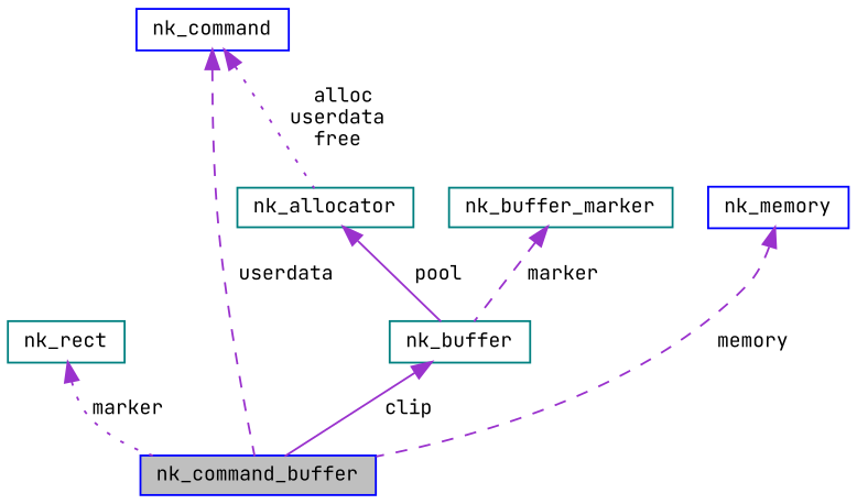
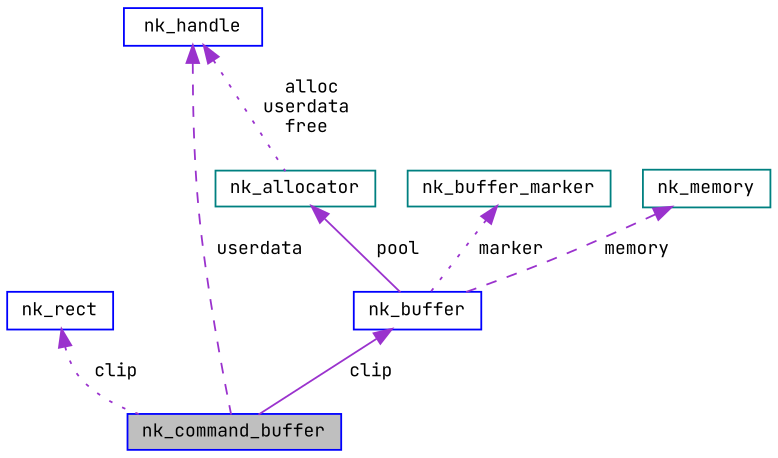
  digraph {
    fontname="JetBrains Mono"
    node [color=teal fillcolor=white fontname="JetBrains Mono" fontsize=10 shape=record style=filled]
    edge [color=darkorchid3 dir=back fontname="JetBrains Mono" fontsize=10 labelfontname=Helvetica labelfontsize=10 style=dashed]
    n1 [color=blue fillcolor=grey75 fontcolor=black height=0.2 label=nk_command_buffer width=0.4]
-   n2 [height=0.2 label=nk_rect width=0.4]
-   n3 [height=0.2 label=nk_buffer width=0.4]
+   n2 [color=blue height=0.2 label=nk_rect width=0.4]
+   n3 [color=blue height=0.2 label=nk_buffer width=0.4]
    n4 [height=0.2 label=nk_allocator width=0.4]
-   n5 [color=blue height=0.2 label=nk_command width=0.4]
+   n5 [color=blue height=0.2 label=nk_handle width=0.4]
    n6 [height=0.2 label=nk_buffer_marker width=0.4]
-   n7 [color=blue height=0.2 label=nk_memory width=0.4]
-   n2 -> n1 [label=" marker" style=dotted]
+   n7 [height=0.2 label=nk_memory width=0.4]
+   n2 -> n1 [label=" clip" style=dotted]
    n3 -> n1 [label=" clip" style=solid]
    n4 -> n3 [label=" pool" style=solid]
    n5 -> n1 [label=" userdata"]
    n5 -> n4 [label=" alloc\nuserdata\nfree" style=dotted]
-   n6 -> n3 [label=" marker"]
-   n7 -> n1 [label=" memory"]
+   n6 -> n3 [label=" marker" style=dotted]
+   n7 -> n3 [label=" memory"]
  }
